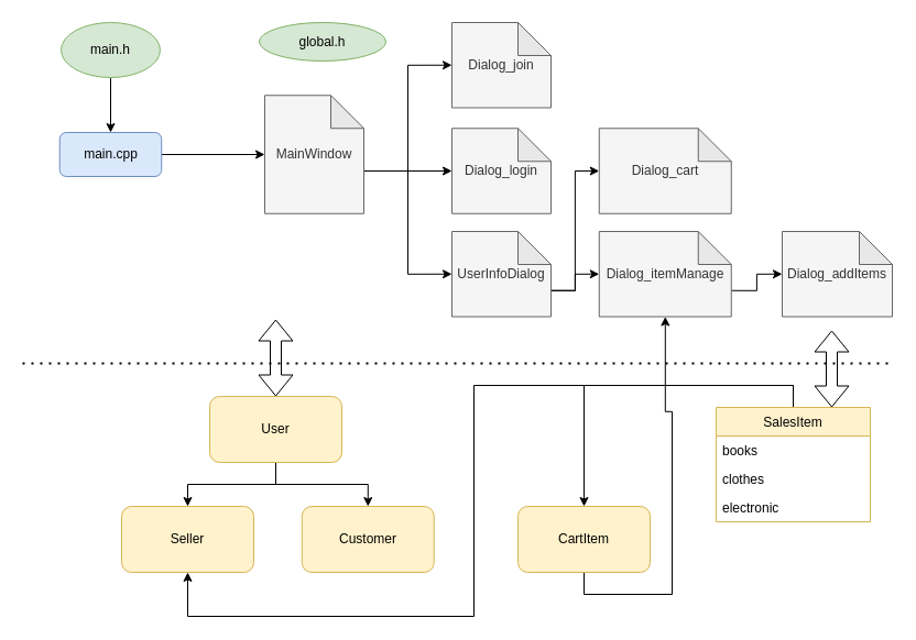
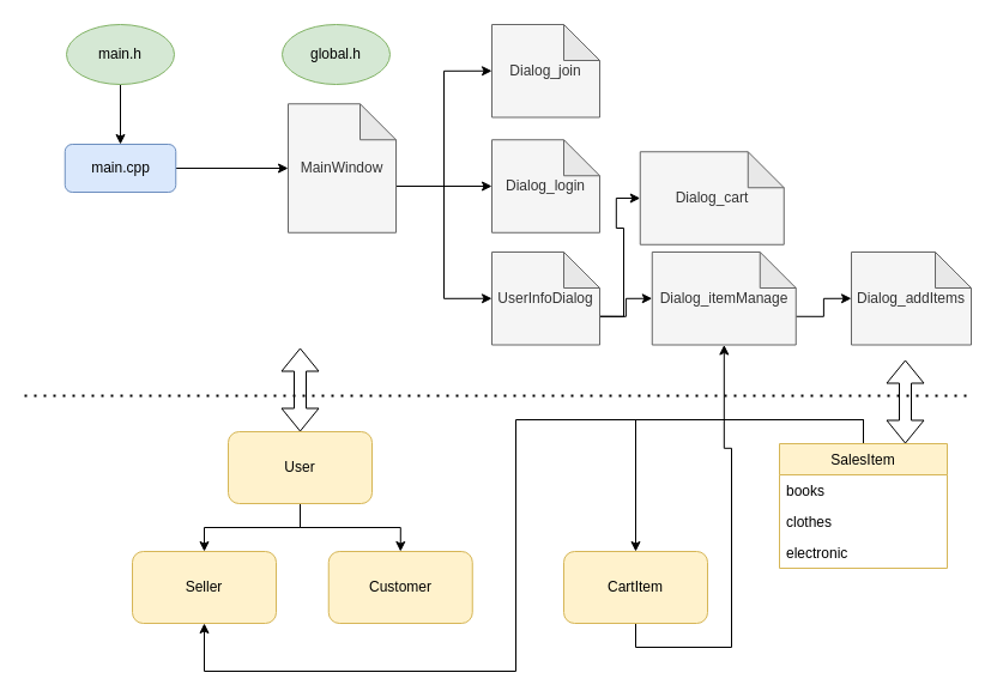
  <mxCell id="0" />
  <mxCell id="1" parent="0" />
  <mxCell id="2" style="edgeStyle=orthogonalEdgeStyle;rounded=0;orthogonalLoop=1;jettySize=auto;html=1;exitX=1;exitY=0.5;exitDx=0;exitDy=0;entryX=0;entryY=0.5;entryDx=0;entryDy=0;entryPerimeter=0;" parent="1" source="3" target="12" edge="1"><mxGeometry relative="1" as="geometry"><mxPoint x="260" y="140" as="targetPoint" /></mxGeometry></mxCell>
  <mxCell id="3" value="main.cpp" style="rounded=1;whiteSpace=wrap;html=1;fillColor=#dae8fc;strokeColor=#6c8ebf;" parent="1" vertex="1"><mxGeometry x="53.75" y="120" width="92.5" height="40" as="geometry" /></mxCell>
  <mxCell id="4" style="edgeStyle=orthogonalEdgeStyle;rounded=0;orthogonalLoop=1;jettySize=auto;html=1;exitX=0.5;exitY=1;exitDx=0;exitDy=0;entryX=0.5;entryY=0;entryDx=0;entryDy=0;" parent="1" source="5" target="3" edge="1"><mxGeometry relative="1" as="geometry" /></mxCell>
  <mxCell id="5" value="main.h" style="ellipse;whiteSpace=wrap;html=1;fillColor=#d5e8d4;strokeColor=#82b366;" parent="1" vertex="1"><mxGeometry x="55" y="20" width="90" height="50" as="geometry" /></mxCell>
- <mxCell id="6" value="global.h" style="ellipse;whiteSpace=wrap;html=1;fillColor=#d5e8d4;strokeColor=#82b366;" parent="1" vertex="1"><mxGeometry x="235" y="20" width="115" height="35" as="geometry" /></mxCell>
+ <mxCell id="6" value="global.h" style="ellipse;whiteSpace=wrap;html=1;fillColor=#d5e8d4;strokeColor=#82b366;" parent="1" vertex="1"><mxGeometry x="235" y="20" width="90" height="50" as="geometry" /></mxCell>
  <mxCell id="7" value="Seller" style="rounded=1;whiteSpace=wrap;html=1;fillColor=#fff2cc;strokeColor=#d6b656;" parent="1" vertex="1"><mxGeometry x="110" y="460" width="120" height="60" as="geometry" /></mxCell>
  <mxCell id="8" value="Customer" style="rounded=1;whiteSpace=wrap;html=1;fillColor=#fff2cc;strokeColor=#d6b656;" parent="1" vertex="1"><mxGeometry x="273.75" y="460" width="120" height="60" as="geometry" /></mxCell>
  <mxCell id="9" style="edgeStyle=orthogonalEdgeStyle;rounded=0;orthogonalLoop=1;jettySize=auto;html=1;exitX=0;exitY=0;exitDx=90;exitDy=68.75;exitPerimeter=0;entryX=0;entryY=0.5;entryDx=0;entryDy=0;entryPerimeter=0;" parent="1" source="12" target="13" edge="1"><mxGeometry relative="1" as="geometry" /></mxCell>
  <mxCell id="10" style="edgeStyle=orthogonalEdgeStyle;rounded=0;orthogonalLoop=1;jettySize=auto;html=1;exitX=0;exitY=0;exitDx=90;exitDy=68.75;exitPerimeter=0;entryX=0;entryY=0.5;entryDx=0;entryDy=0;entryPerimeter=0;" parent="1" source="12" target="14" edge="1"><mxGeometry relative="1" as="geometry" /></mxCell>
  <mxCell id="11" style="edgeStyle=orthogonalEdgeStyle;rounded=0;orthogonalLoop=1;jettySize=auto;html=1;exitX=0;exitY=0;exitDx=90;exitDy=68.75;exitPerimeter=0;entryX=0;entryY=0.5;entryDx=0;entryDy=0;entryPerimeter=0;" parent="1" source="12" target="17" edge="1"><mxGeometry relative="1" as="geometry" /></mxCell>
  <mxCell id="12" value="MainWindow" style="shape=note;whiteSpace=wrap;html=1;backgroundOutline=1;darkOpacity=0.05;fillColor=#f5f5f5;strokeColor=#666666;fontColor=#333333;" parent="1" vertex="1"><mxGeometry x="240" y="86.25" width="90" height="107.5" as="geometry" /></mxCell>
  <mxCell id="13" value="Dialog_join" style="shape=note;whiteSpace=wrap;html=1;backgroundOutline=1;darkOpacity=0.05;fillColor=#f5f5f5;strokeColor=#666666;fontColor=#333333;" parent="1" vertex="1"><mxGeometry x="410" y="20" width="90" height="77.5" as="geometry" /></mxCell>
  <mxCell id="14" value="Dialog_login" style="shape=note;whiteSpace=wrap;html=1;backgroundOutline=1;darkOpacity=0.05;fillColor=#f5f5f5;strokeColor=#666666;fontColor=#333333;" parent="1" vertex="1"><mxGeometry x="410" y="116.25" width="90" height="77.5" as="geometry" /></mxCell>
  <mxCell id="15" style="edgeStyle=orthogonalEdgeStyle;rounded=0;orthogonalLoop=1;jettySize=auto;html=1;exitX=0;exitY=0;exitDx=90;exitDy=53.75;exitPerimeter=0;entryX=0;entryY=0.5;entryDx=0;entryDy=0;entryPerimeter=0;" parent="1" source="17" target="19" edge="1"><mxGeometry relative="1" as="geometry" /></mxCell>
  <mxCell id="16" style="edgeStyle=orthogonalEdgeStyle;rounded=0;orthogonalLoop=1;jettySize=auto;html=1;exitX=0;exitY=0;exitDx=90;exitDy=53.75;exitPerimeter=0;entryX=0;entryY=0.5;entryDx=0;entryDy=0;entryPerimeter=0;" edge="1" parent="1" source="17" target="35"><mxGeometry relative="1" as="geometry" /></mxCell>
  <mxCell id="17" value="UserInfoDialog" style="shape=note;whiteSpace=wrap;html=1;backgroundOutline=1;darkOpacity=0.05;fillColor=#f5f5f5;strokeColor=#666666;fontColor=#333333;" parent="1" vertex="1"><mxGeometry x="410" y="210" width="90" height="77.5" as="geometry" /></mxCell>
  <mxCell id="18" style="edgeStyle=orthogonalEdgeStyle;rounded=0;orthogonalLoop=1;jettySize=auto;html=1;exitX=0;exitY=0;exitDx=120;exitDy=53.75;exitPerimeter=0;entryX=0;entryY=0.5;entryDx=0;entryDy=0;entryPerimeter=0;" parent="1" source="19" target="32" edge="1"><mxGeometry relative="1" as="geometry" /></mxCell>
  <mxCell id="19" value="Dialog_itemManage" style="shape=note;whiteSpace=wrap;html=1;backgroundOutline=1;darkOpacity=0.05;fillColor=#f5f5f5;strokeColor=#666666;fontColor=#333333;" parent="1" vertex="1"><mxGeometry x="543.75" y="210" width="120" height="77.5" as="geometry" /></mxCell>
  <mxCell id="20" style="edgeStyle=orthogonalEdgeStyle;rounded=0;orthogonalLoop=1;jettySize=auto;html=1;exitX=0.5;exitY=0;exitDx=0;exitDy=0;entryX=0.5;entryY=1;entryDx=0;entryDy=0;" parent="1" source="22" target="7" edge="1"><mxGeometry relative="1" as="geometry"><Array as="points"><mxPoint x="720" y="350" /><mxPoint x="430" y="350" /><mxPoint x="430" y="560" /><mxPoint x="170" y="560" /></Array></mxGeometry></mxCell>
  <mxCell id="21" style="edgeStyle=orthogonalEdgeStyle;rounded=0;orthogonalLoop=1;jettySize=auto;html=1;exitX=0.5;exitY=0;exitDx=0;exitDy=0;entryX=0.5;entryY=0;entryDx=0;entryDy=0;" edge="1" parent="1" source="22" target="34"><mxGeometry relative="1" as="geometry" /></mxCell>
  <mxCell id="22" value="SalesItem" style="swimlane;fontStyle=0;childLayout=stackLayout;horizontal=1;startSize=26;horizontalStack=0;resizeParent=1;resizeParentMax=0;resizeLast=0;collapsible=1;marginBottom=0;fillColor=#fff2cc;strokeColor=#d6b656;" parent="1" vertex="1"><mxGeometry x="650" y="370" width="140" height="104" as="geometry" /></mxCell>
  <mxCell id="23" value="books" style="text;strokeColor=none;fillColor=none;align=left;verticalAlign=top;spacingLeft=4;spacingRight=4;overflow=hidden;rotatable=0;points=[[0,0.5],[1,0.5]];portConstraint=eastwest;" parent="22" vertex="1"><mxGeometry y="26" width="140" height="26" as="geometry" /></mxCell>
  <mxCell id="24" value="clothes" style="text;strokeColor=none;fillColor=none;align=left;verticalAlign=top;spacingLeft=4;spacingRight=4;overflow=hidden;rotatable=0;points=[[0,0.5],[1,0.5]];portConstraint=eastwest;" parent="22" vertex="1"><mxGeometry y="52" width="140" height="26" as="geometry" /></mxCell>
  <mxCell id="25" value="electronic" style="text;strokeColor=none;fillColor=none;align=left;verticalAlign=top;spacingLeft=4;spacingRight=4;overflow=hidden;rotatable=0;points=[[0,0.5],[1,0.5]];portConstraint=eastwest;" parent="22" vertex="1"><mxGeometry y="78" width="140" height="26" as="geometry" /></mxCell>
  <mxCell id="26" style="edgeStyle=orthogonalEdgeStyle;rounded=0;orthogonalLoop=1;jettySize=auto;html=1;exitX=0.5;exitY=1;exitDx=0;exitDy=0;entryX=0.5;entryY=0;entryDx=0;entryDy=0;" parent="1" source="28" target="7" edge="1"><mxGeometry relative="1" as="geometry" /></mxCell>
  <mxCell id="27" style="edgeStyle=orthogonalEdgeStyle;rounded=0;orthogonalLoop=1;jettySize=auto;html=1;exitX=0.5;exitY=1;exitDx=0;exitDy=0;entryX=0.5;entryY=0;entryDx=0;entryDy=0;" parent="1" source="28" target="8" edge="1"><mxGeometry relative="1" as="geometry" /></mxCell>
  <mxCell id="28" value="User" style="rounded=1;whiteSpace=wrap;html=1;fillColor=#fff2cc;strokeColor=#d6b656;" parent="1" vertex="1"><mxGeometry x="190" y="360" width="120" height="60" as="geometry" /></mxCell>
  <mxCell id="29" value="" style="endArrow=none;dashed=1;html=1;dashPattern=1 3;strokeWidth=2;" parent="1" edge="1"><mxGeometry width="50" height="50" relative="1" as="geometry"><mxPoint x="20" y="330" as="sourcePoint" /><mxPoint x="810" y="330" as="targetPoint" /></mxGeometry></mxCell>
  <mxCell id="30" value="" style="shape=flexArrow;endArrow=classic;startArrow=classic;html=1;exitX=0.5;exitY=0;exitDx=0;exitDy=0;" parent="1" source="28" edge="1"><mxGeometry width="100" height="100" relative="1" as="geometry"><mxPoint x="240" y="340" as="sourcePoint" /><mxPoint x="250" y="290" as="targetPoint" /></mxGeometry></mxCell>
  <mxCell id="31" value="" style="shape=flexArrow;endArrow=classic;startArrow=classic;html=1;exitX=0.75;exitY=0;exitDx=0;exitDy=0;" parent="1" source="22" edge="1"><mxGeometry width="100" height="100" relative="1" as="geometry"><mxPoint x="560" y="360" as="sourcePoint" /><mxPoint x="755" y="300" as="targetPoint" /></mxGeometry></mxCell>
  <mxCell id="32" value="Dialog_addItems" style="shape=note;whiteSpace=wrap;html=1;backgroundOutline=1;darkOpacity=0.05;fillColor=#f5f5f5;strokeColor=#666666;fontColor=#333333;" parent="1" vertex="1"><mxGeometry x="710" y="210" width="100" height="77.5" as="geometry" /></mxCell>
  <mxCell id="33" style="edgeStyle=orthogonalEdgeStyle;rounded=0;orthogonalLoop=1;jettySize=auto;html=1;exitX=0.5;exitY=1;exitDx=0;exitDy=0;" edge="1" parent="1" source="34" target="19"><mxGeometry relative="1" as="geometry" /></mxCell>
  <mxCell id="34" value="CartItem" style="rounded=1;whiteSpace=wrap;html=1;fillColor=#fff2cc;strokeColor=#d6b656;" vertex="1" parent="1"><mxGeometry x="470" y="460" width="120" height="60" as="geometry" /></mxCell>
- <mxCell id="35" value="Dialog_cart" style="shape=note;whiteSpace=wrap;html=1;backgroundOutline=1;darkOpacity=0.05;fillColor=#f5f5f5;strokeColor=#666666;fontColor=#333333;" vertex="1" parent="1"><mxGeometry x="543.75" y="116.25" width="120" height="77.5" as="geometry" /></mxCell>
+ <mxCell id="35" value="Dialog_cart" style="shape=note;whiteSpace=wrap;html=1;backgroundOutline=1;darkOpacity=0.05;fillColor=#f5f5f5;strokeColor=#666666;fontColor=#333333;" vertex="1" parent="1"><mxGeometry x="533.75" y="126.25" width="120" height="77.5" as="geometry" /></mxCell>
